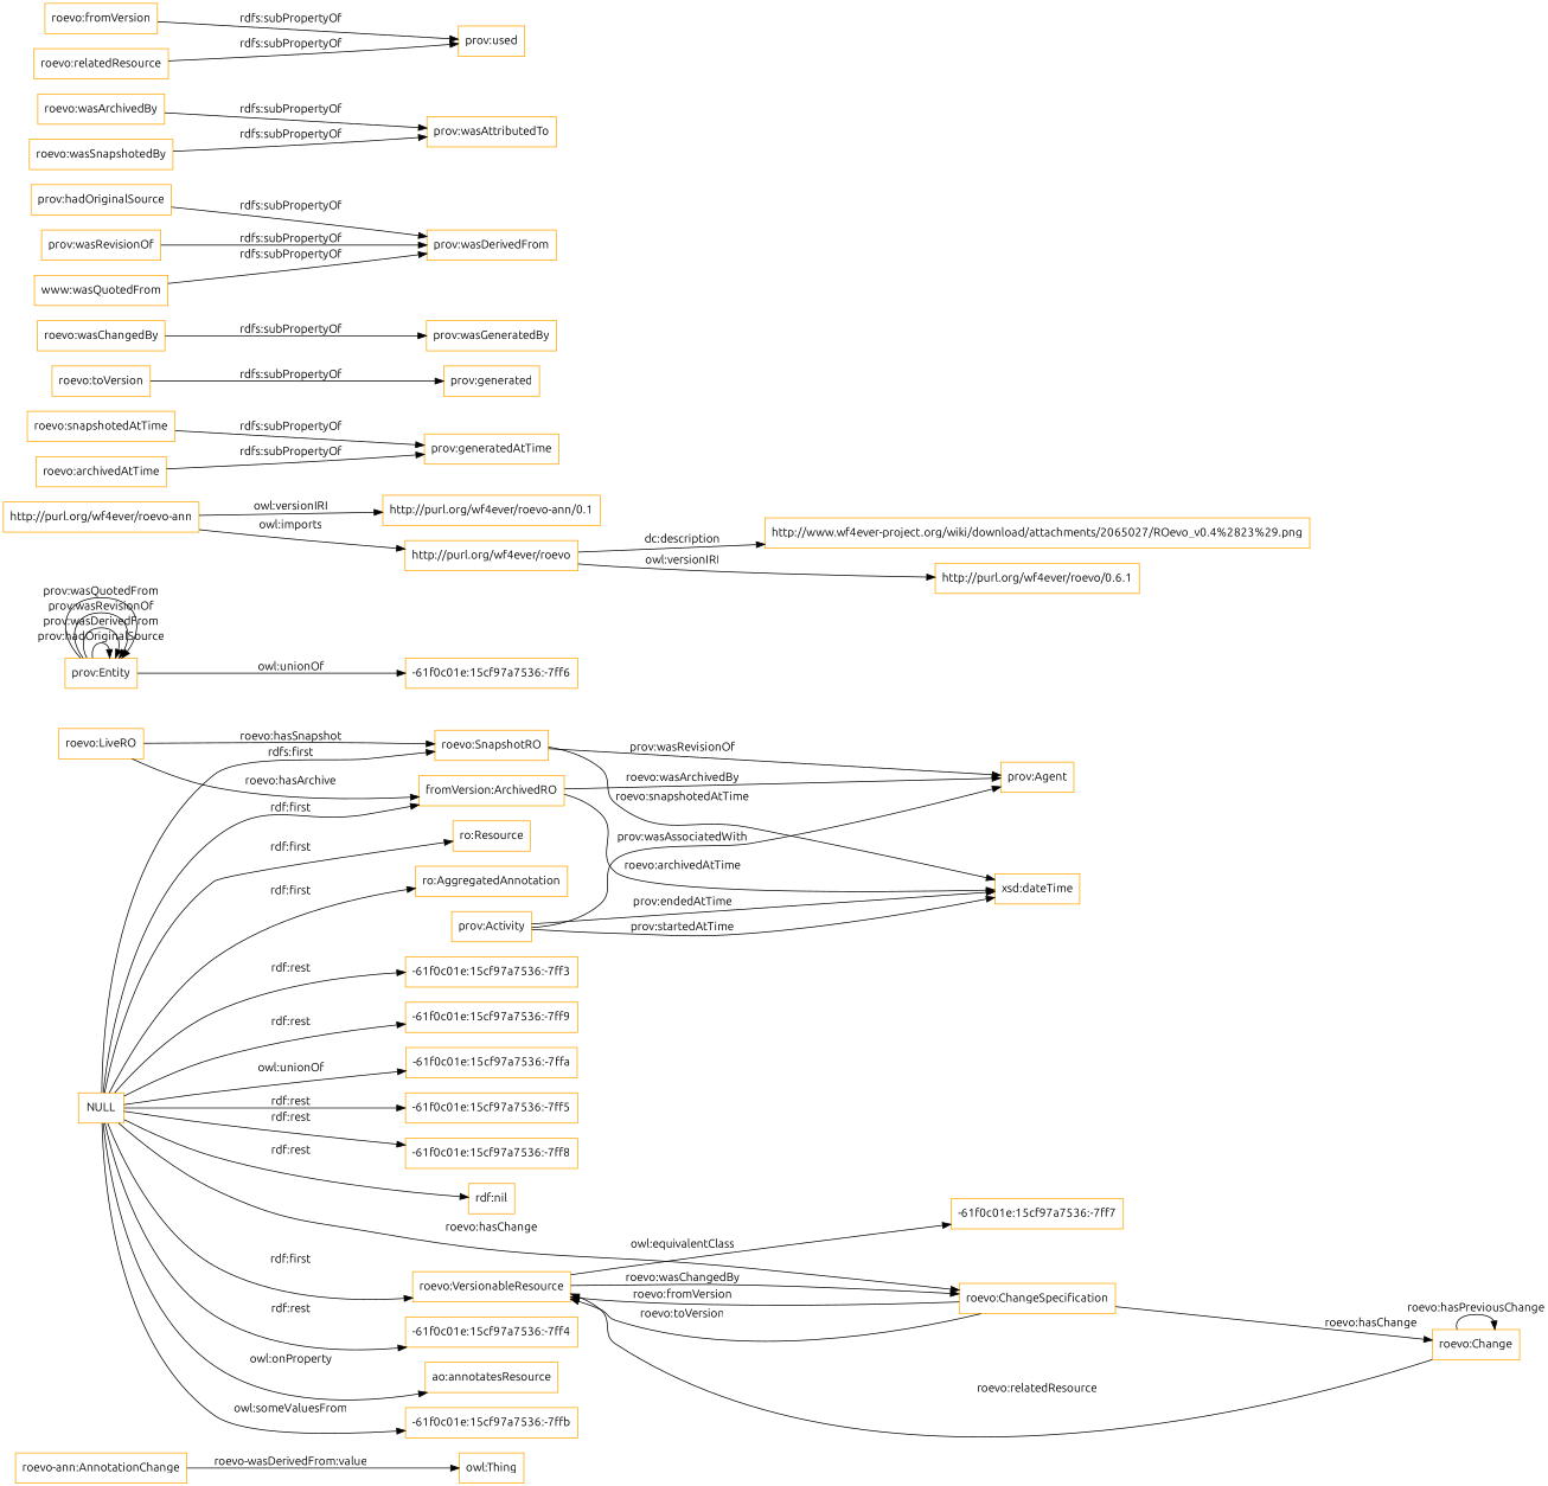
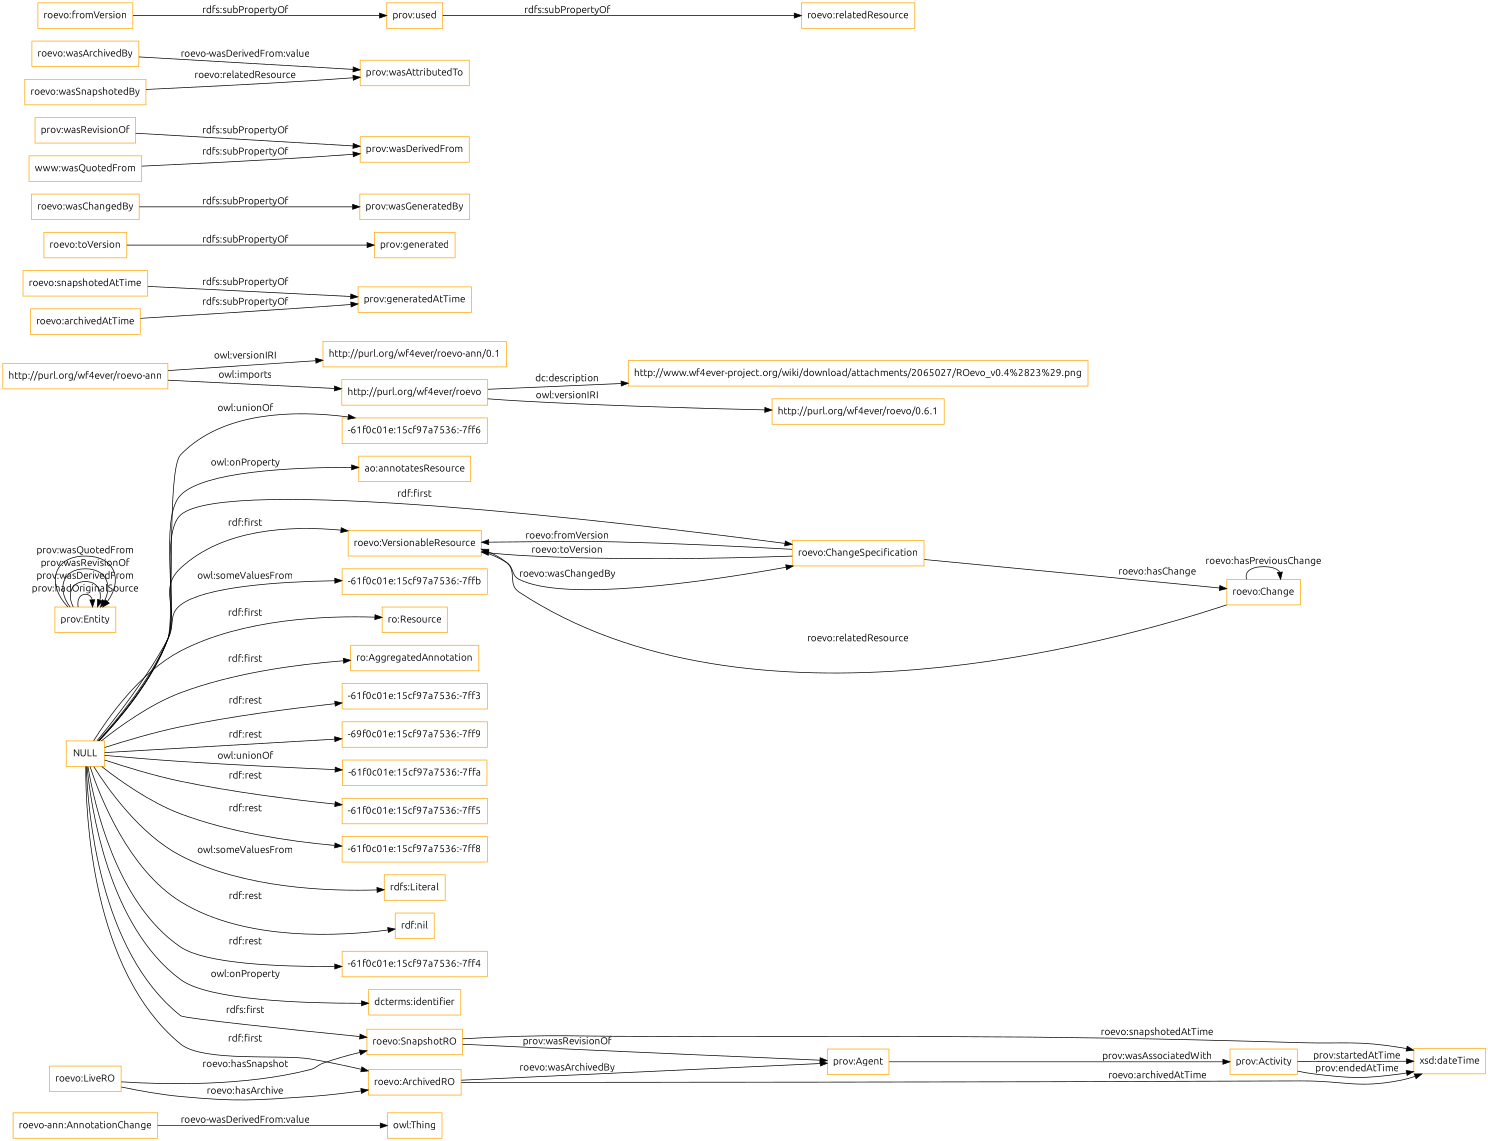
  digraph {
    fontname=Ubuntu
    rankdir=LR
    node [color=orange fontname=Ubuntu shape=rectangle]
    edge [fontname=Ubuntu]
    "roevo-ann:AnnotationChange"
    "owl:Thing"
    "roevo:VersionableResource"
    "roevo:ChangeSpecification"
-   "-61f0c01e:15cf97a7536:-7ff7"
    "roevo:Change"
    "roevo:LiveRO"
    "roevo:SnapshotRO"
-   "roevo:ArchivedRO" [label="fromVersion:ArchivedRO"]
+   "roevo:ArchivedRO"
    "prov:Agent"
    "xsd:dateTime"
    "prov:Entity"
    "prov:Activity"
    NULL
    "-61f0c01e:15cf97a7536:-7ffb"
    "ro:Resource"
    "ro:AggregatedAnnotation"
    "-61f0c01e:15cf97a7536:-7ff3"
-   "-61f0c01e:15cf97a7536:-7ff9"
+   "-61f0c01e:15cf97a7536:-7ff9" [label="-69f0c01e:15cf97a7536:-7ff9"]
    "-61f0c01e:15cf97a7536:-7ffa"
    "-61f0c01e:15cf97a7536:-7ff5"
    "-61f0c01e:15cf97a7536:-7ff8"
+   "rdfs:Literal"
    "rdf:nil"
    "-61f0c01e:15cf97a7536:-7ff4"
+   "dcterms:identifier"
    "-61f0c01e:15cf97a7536:-7ff6"
    "ao:annotatesResource"
    "http://purl.org/wf4ever/roevo-ann"
    "http://purl.org/wf4ever/roevo-ann/0.1"
    "http://purl.org/wf4ever/roevo"
    "http://www.wf4ever-project.org/wiki/download/attachments/2065027/ROevo_v0.4%2823%29.png"
    "http://purl.org/wf4ever/roevo/0.6.1"
    "roevo:snapshotedAtTime"
    "prov:generatedAtTime"
    "roevo:toVersion"
    "prov:generated"
    "roevo:wasChangedBy"
    "prov:wasGeneratedBy"
-   "prov:hadOriginalSource"
    "prov:wasDerivedFrom"
    "roevo:wasArchivedBy"
    "prov:wasAttributedTo"
    "prov:wasRevisionOf"
    "roevo:archivedAtTime"
    "roevo:fromVersion"
    "prov:used"
    n48 [label="www:wasQuotedFrom"]
    "roevo:relatedResource"
    "roevo:wasSnapshotedBy"
    "roevo-ann:AnnotationChange" -> "owl:Thing" [label="roevo-wasDerivedFrom:value"]
    "roevo:VersionableResource" -> "roevo:ChangeSpecification" [label="roevo:wasChangedBy"]
-   "roevo:VersionableResource" -> "-61f0c01e:15cf97a7536:-7ff7" [label="owl:equivalentClass"]
    "roevo:ChangeSpecification" -> "roevo:VersionableResource" [label="roevo:fromVersion"]
    "roevo:ChangeSpecification" -> "roevo:VersionableResource" [label="roevo:toVersion"]
    "roevo:ChangeSpecification" -> "roevo:Change" [label="roevo:hasChange"]
    "roevo:Change" -> "roevo:VersionableResource" [label="roevo:relatedResource"]
    "roevo:Change" -> "roevo:Change" [label="roevo:hasPreviousChange"]
    "roevo:LiveRO" -> "roevo:SnapshotRO" [label="roevo:hasSnapshot"]
    "roevo:LiveRO" -> "roevo:ArchivedRO" [label="roevo:hasArchive"]
    "roevo:SnapshotRO" -> "prov:Agent" [label="prov:wasRevisionOf"]
    "roevo:SnapshotRO" -> "xsd:dateTime" [label="roevo:snapshotedAtTime"]
    "roevo:ArchivedRO" -> "prov:Agent" [label="roevo:wasArchivedBy"]
    "roevo:ArchivedRO" -> "xsd:dateTime" [label="roevo:archivedAtTime"]
    "prov:Entity" -> "prov:Entity" [label="prov:hadOriginalSource"]
    "prov:Entity" -> "prov:Entity" [label="prov:wasDerivedFrom"]
    "prov:Entity" -> "prov:Entity" [label="prov:wasRevisionOf"]
    "prov:Entity" -> "prov:Entity" [label="prov:wasQuotedFrom"]
-   "prov:Activity" -> "prov:Agent" [label="prov:wasAssociatedWith"]
+   "prov:Agent" -> "prov:Activity" [label="prov:wasAssociatedWith"]
    "prov:Activity" -> "xsd:dateTime" [label="prov:endedAtTime"]
    "prov:Activity" -> "xsd:dateTime" [label="prov:startedAtTime"]
    NULL -> "roevo:VersionableResource" [label="rdf:first"]
-   NULL -> "roevo:ChangeSpecification" [label="roevo:hasChange"]
+   NULL -> "roevo:ChangeSpecification" [label="rdf:first"]
    NULL -> "roevo:SnapshotRO" [label="rdfs:first"]
    NULL -> "roevo:ArchivedRO" [label="rdf:first"]
    NULL -> "-61f0c01e:15cf97a7536:-7ffb" [label="owl:someValuesFrom"]
    NULL -> "ro:Resource" [label="rdf:first"]
    NULL -> "ro:AggregatedAnnotation" [label="rdf:first"]
    NULL -> "-61f0c01e:15cf97a7536:-7ff3" [label="rdf:rest"]
    NULL -> "-61f0c01e:15cf97a7536:-7ff9" [label="rdf:rest"]
    NULL -> "-61f0c01e:15cf97a7536:-7ffa" [label="owl:unionOf"]
    NULL -> "-61f0c01e:15cf97a7536:-7ff5" [label="rdf:rest"]
    NULL -> "-61f0c01e:15cf97a7536:-7ff8" [label="rdf:rest"]
+   NULL -> "rdfs:Literal" [label="owl:someValuesFrom"]
    NULL -> "rdf:nil" [label="rdf:rest"]
    NULL -> "-61f0c01e:15cf97a7536:-7ff4" [label="rdf:rest"]
-   "prov:Entity" -> "-61f0c01e:15cf97a7536:-7ff6" [label="owl:unionOf"]
+   NULL -> "dcterms:identifier" [label="owl:onProperty"]
+   NULL -> "-61f0c01e:15cf97a7536:-7ff6" [label="owl:unionOf"]
    NULL -> "ao:annotatesResource" [label="owl:onProperty"]
    "http://purl.org/wf4ever/roevo-ann" -> "http://purl.org/wf4ever/roevo-ann/0.1" [label="owl:versionIRI"]
    "http://purl.org/wf4ever/roevo-ann" -> "http://purl.org/wf4ever/roevo" [label="owl:imports"]
    "http://purl.org/wf4ever/roevo" -> "http://www.wf4ever-project.org/wiki/download/attachments/2065027/ROevo_v0.4%2823%29.png" [label="dc:description"]
    "http://purl.org/wf4ever/roevo" -> "http://purl.org/wf4ever/roevo/0.6.1" [label="owl:versionIRI"]
    "roevo:snapshotedAtTime" -> "prov:generatedAtTime" [label="rdfs:subPropertyOf"]
    "roevo:toVersion" -> "prov:generated" [label="rdfs:subPropertyOf"]
    "roevo:wasChangedBy" -> "prov:wasGeneratedBy" [label="rdfs:subPropertyOf"]
-   "prov:hadOriginalSource" -> "prov:wasDerivedFrom" [label="rdfs:subPropertyOf"]
-   "roevo:wasArchivedBy" -> "prov:wasAttributedTo" [label="rdfs:subPropertyOf"]
+   "roevo:wasArchivedBy" -> "prov:wasAttributedTo" [label="roevo-wasDerivedFrom:value"]
    "prov:wasRevisionOf" -> "prov:wasDerivedFrom" [label="rdfs:subPropertyOf"]
    "roevo:archivedAtTime" -> "prov:generatedAtTime" [label="rdfs:subPropertyOf"]
    "roevo:fromVersion" -> "prov:used" [label="rdfs:subPropertyOf"]
    n48 -> "prov:wasDerivedFrom" [label="rdfs:subPropertyOf"]
-   "roevo:relatedResource" -> "prov:used" [label="rdfs:subPropertyOf"]
-   "roevo:wasSnapshotedBy" -> "prov:wasAttributedTo" [label="rdfs:subPropertyOf"]
+   "prov:used" -> "roevo:relatedResource" [label="rdfs:subPropertyOf"]
+   "roevo:wasSnapshotedBy" -> "prov:wasAttributedTo" [label="roevo:relatedResource"]
  }
